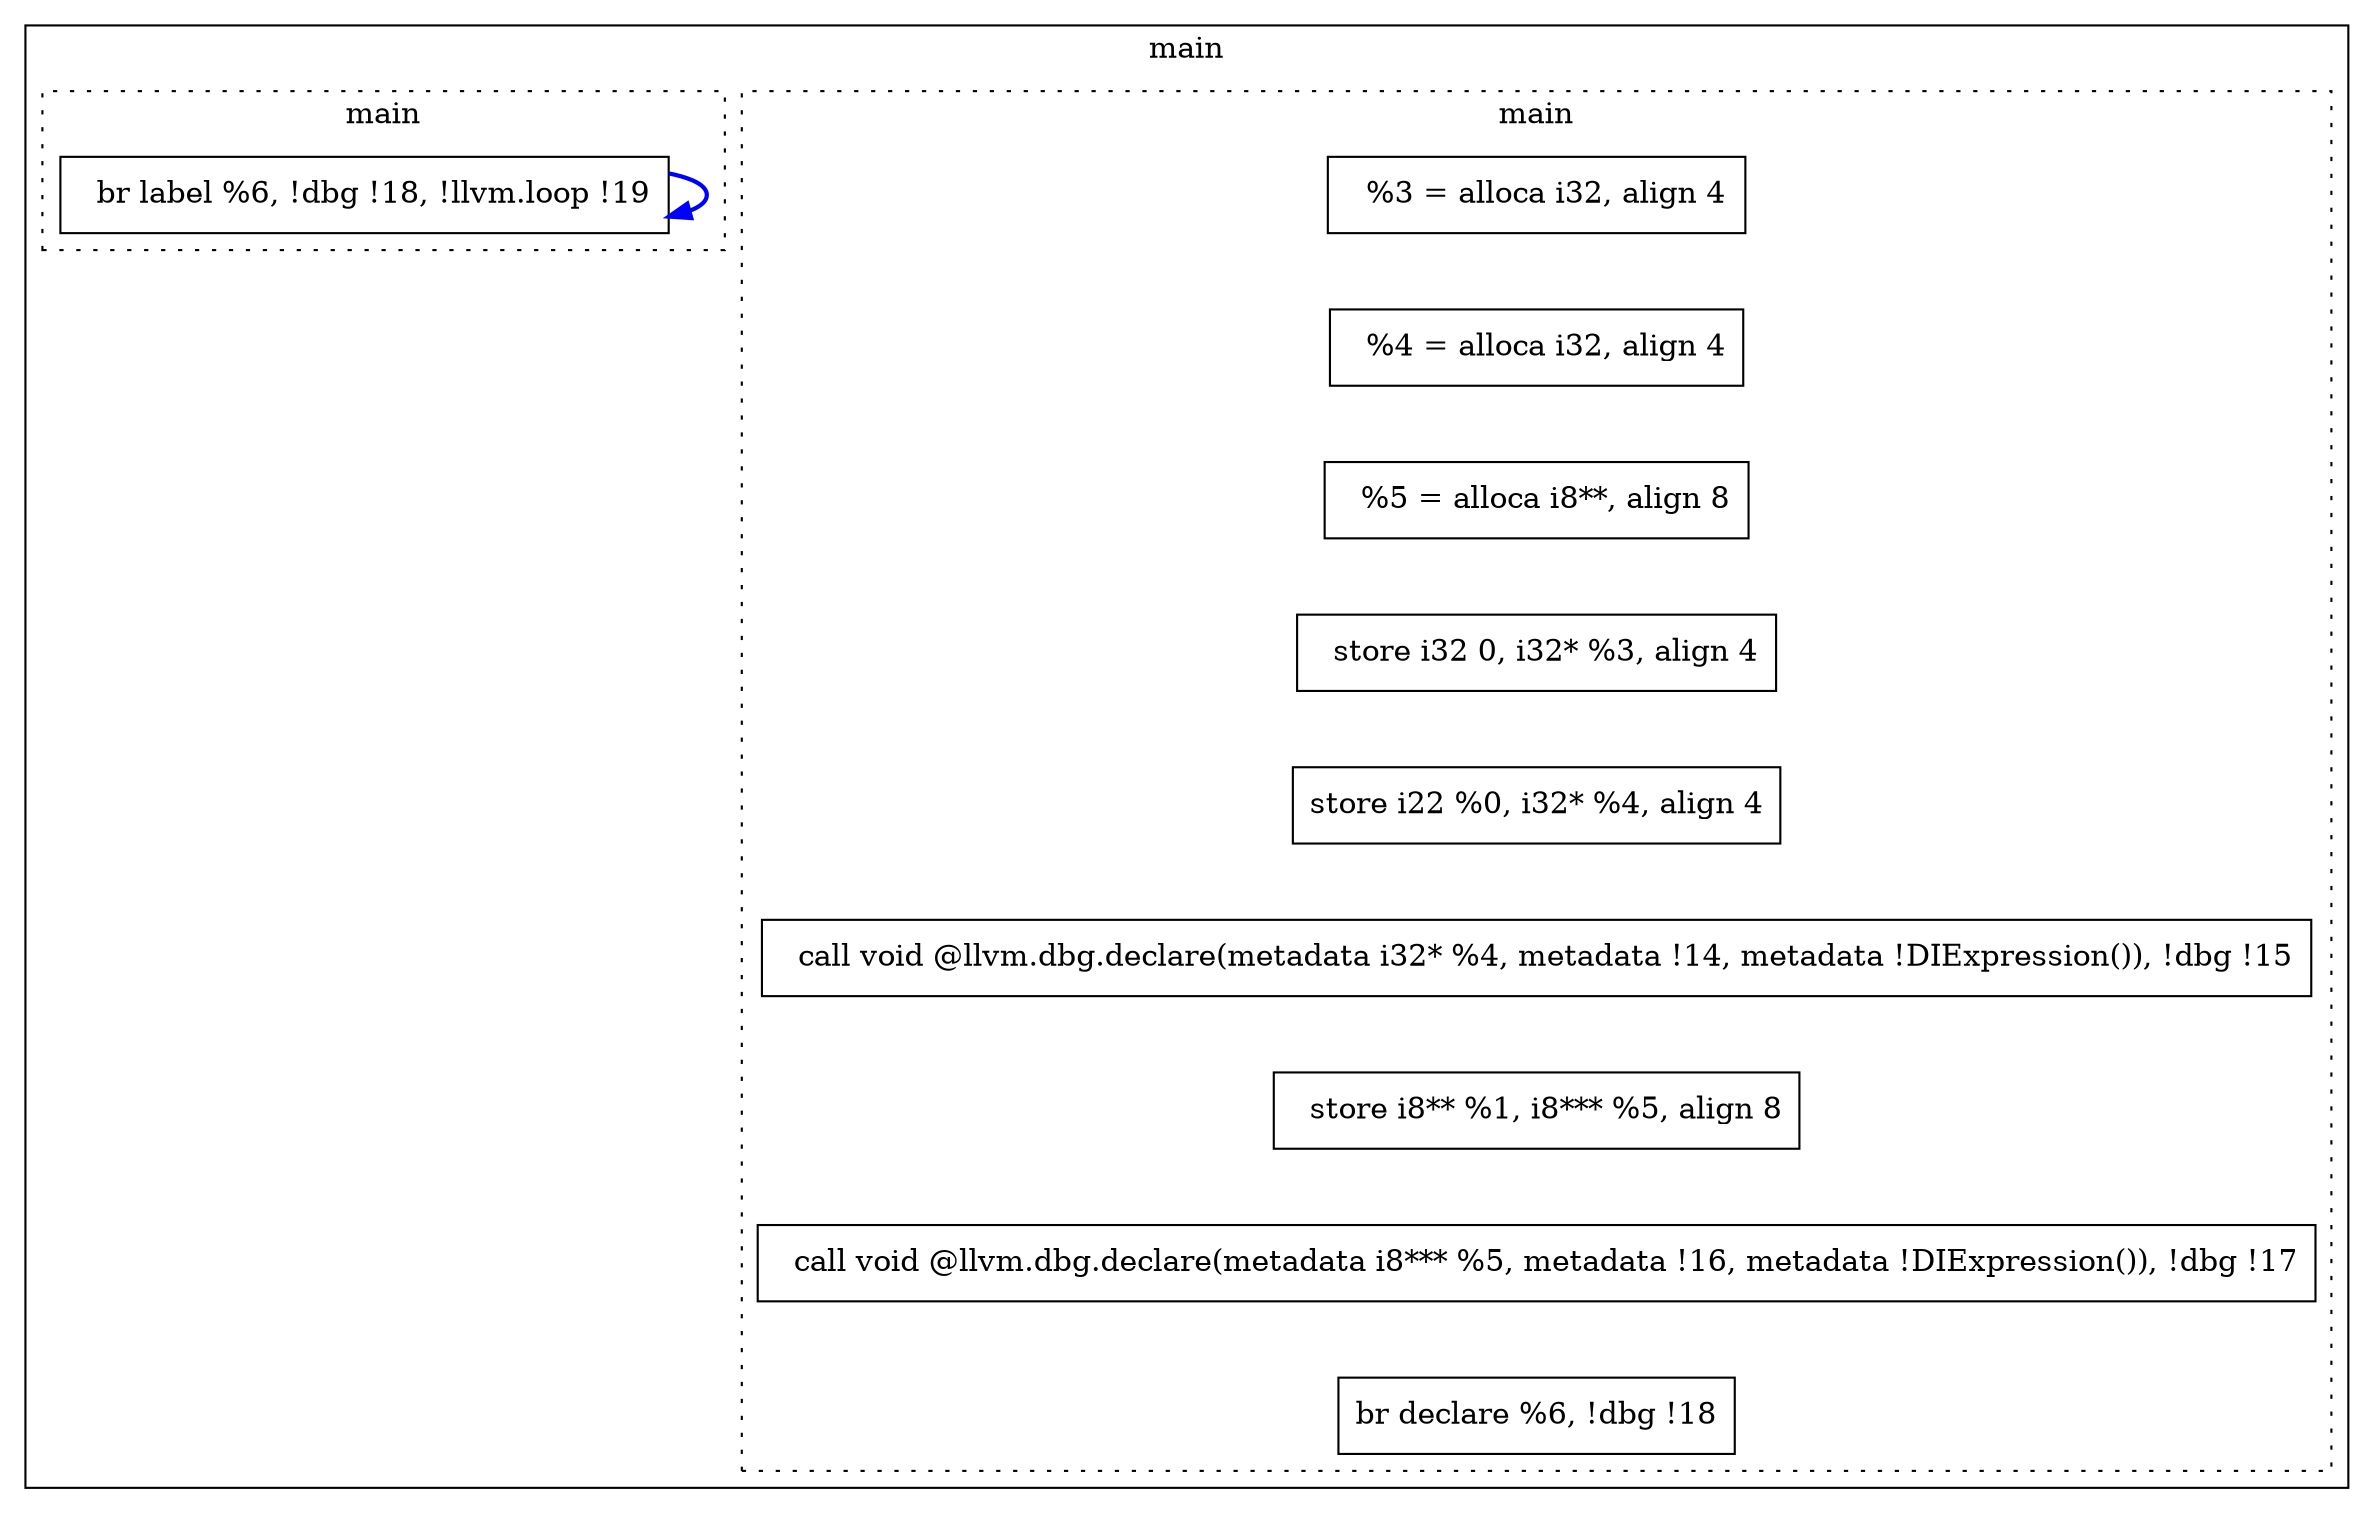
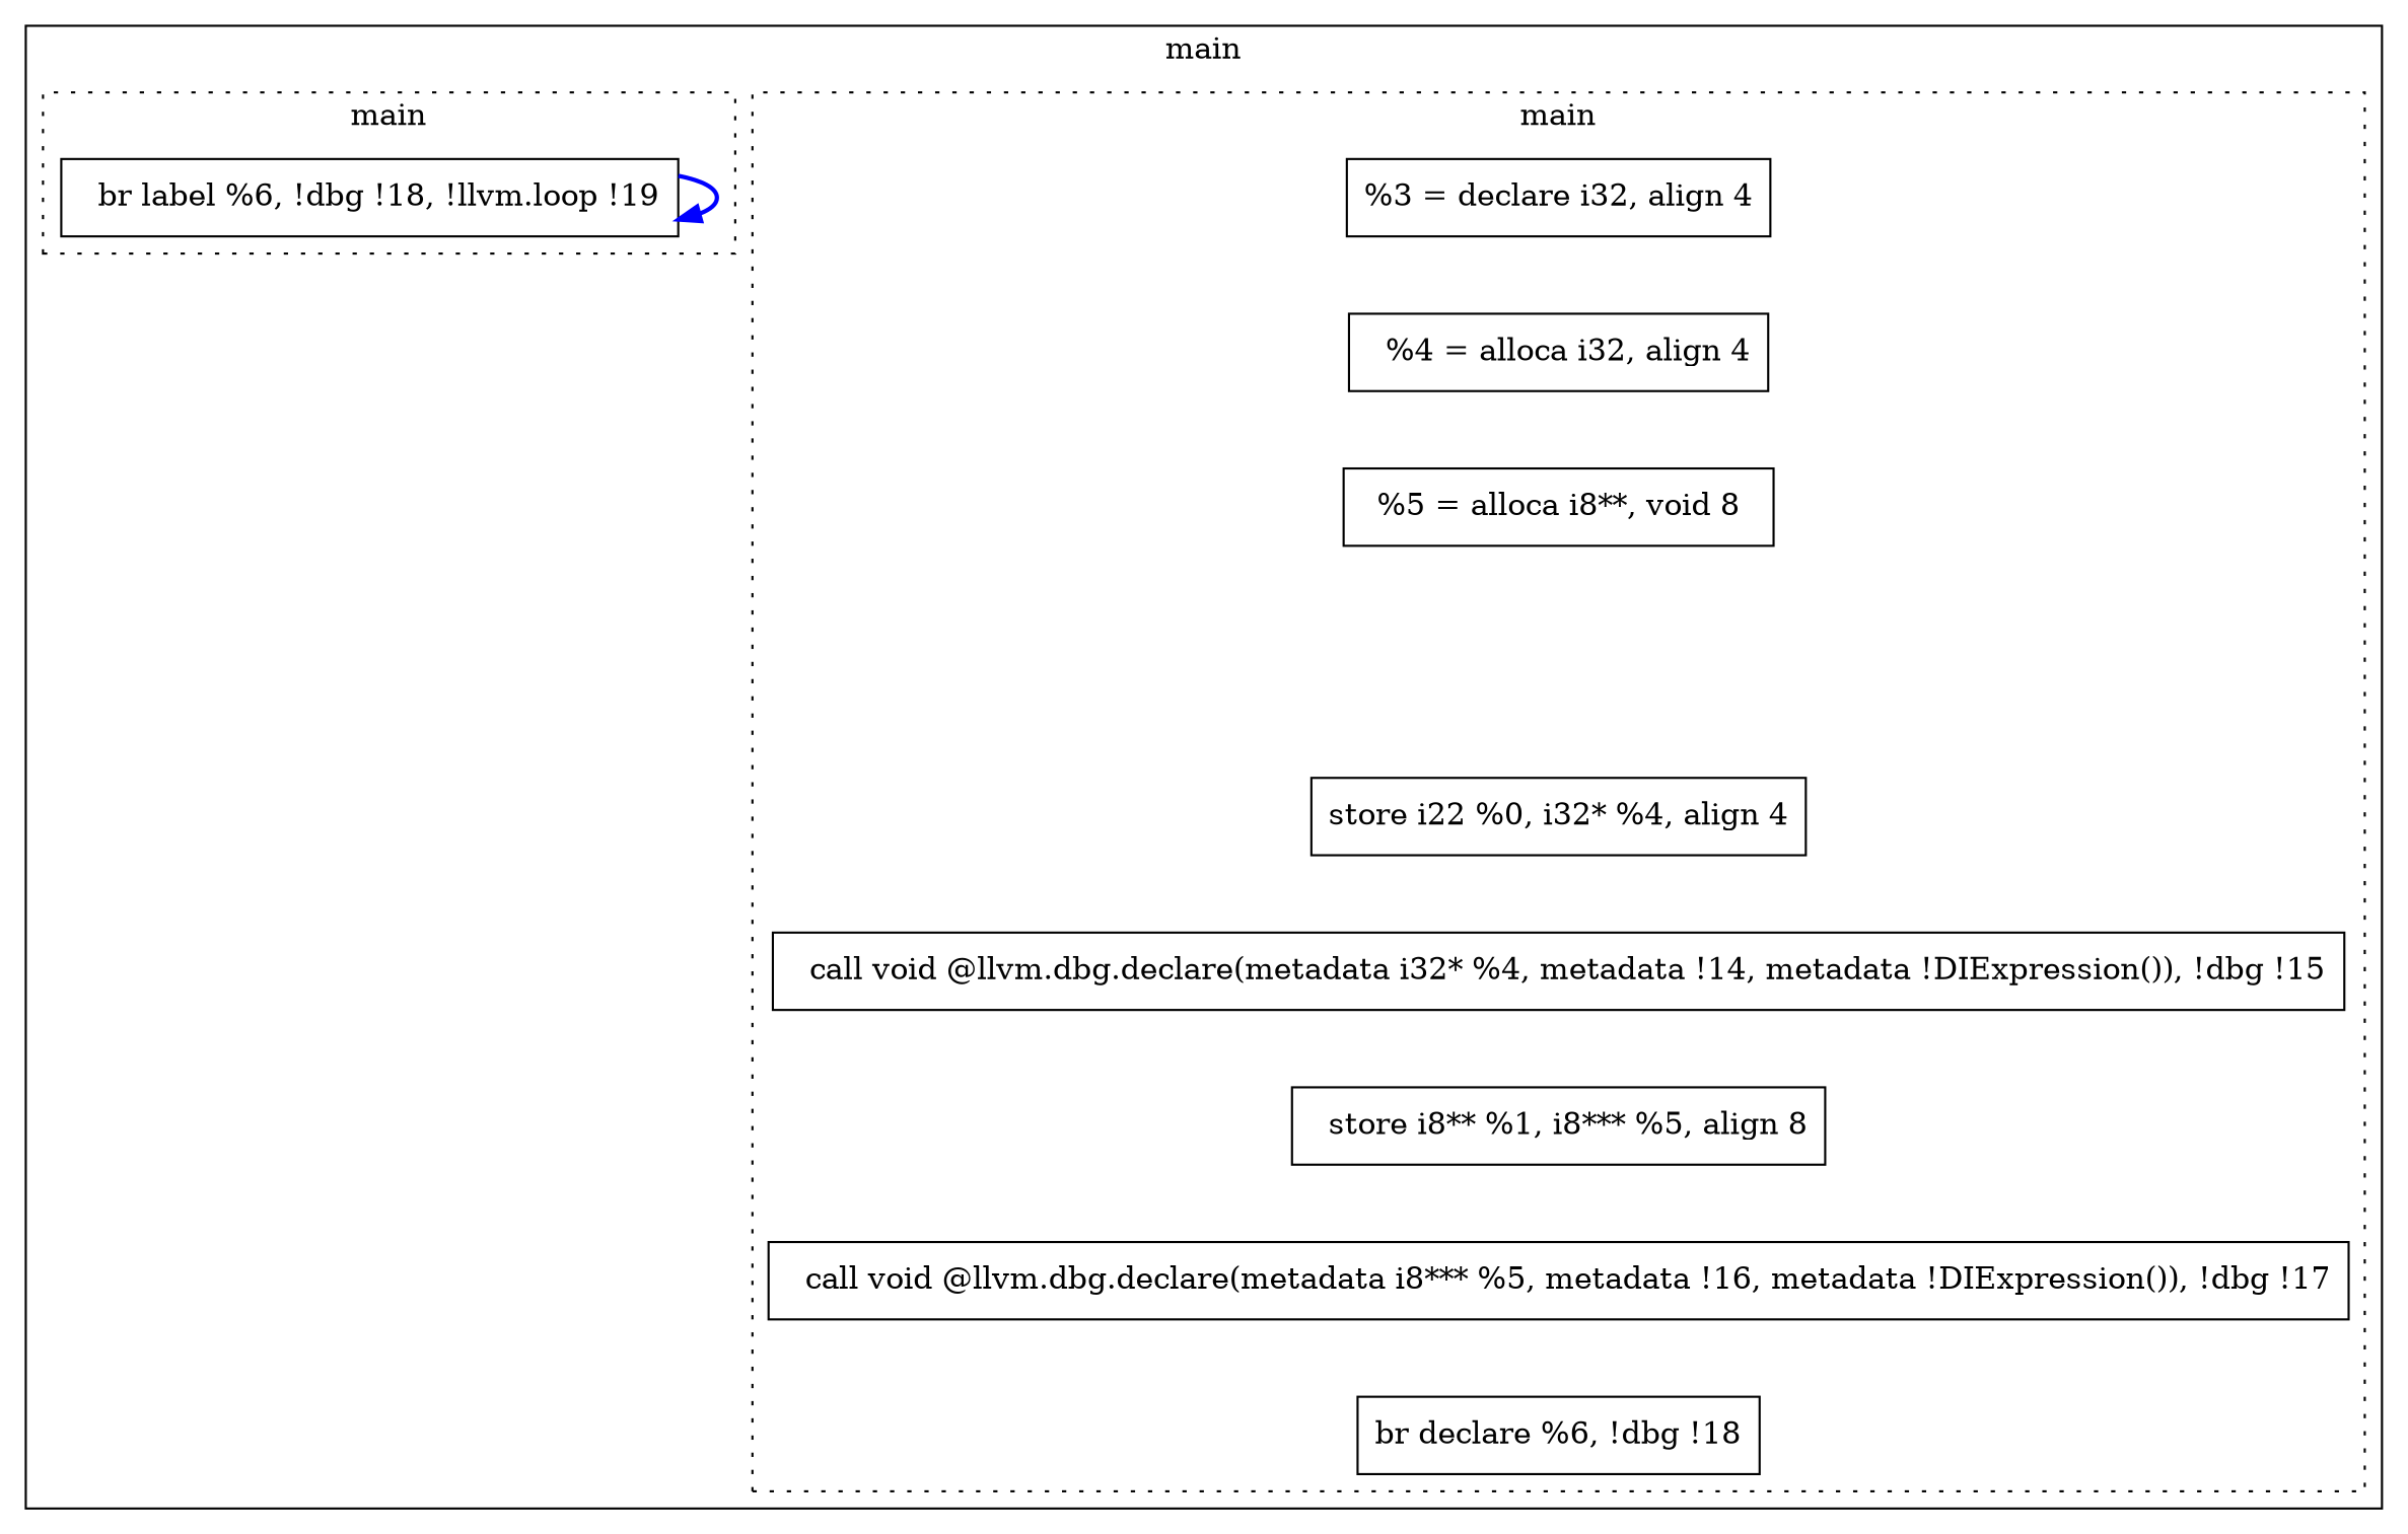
  digraph {
    compound=true
    node [shape=rectangle]
    edge [style=invis]
-   n1 [label="  %3 = alloca i32, align 4"]
+   n1 [label="%3 = declare i32, align 4"]
    n2 [label="  %4 = alloca i32, align 4"]
-   n3 [label="  %5 = alloca i8**, align 8"]
-   n4 [label="  store i32 0, i32* %3, align 4"]
+   n3 [label="%5 = alloca i8**, void 8"]
    n5 [label="store i22 %0, i32* %4, align 4"]
    n6 [label="  call void @llvm.dbg.declare(metadata i32* %4, metadata !14, metadata !DIExpression()), !dbg !15"]
    n7 [label="  store i8** %1, i8*** %5, align 8"]
    n8 [label="  call void @llvm.dbg.declare(metadata i8*** %5, metadata !16, metadata !DIExpression()), !dbg !17"]
    n9 [label="br declare %6, !dbg !18"]
    n10 [label="  br label %6, !dbg !18, !llvm.loop !19"]
    subgraph cluster_1 {
      label=main
      subgraph cluster_2 {
        label=main
        style=dotted
        n1
        n2
        n3
-       n4
        n5
        n6
        n7
        n8
        n9
      }
      subgraph cluster_3 {
        label=main
        style=dotted
        n10
      }
    }
    n1 -> n2
    n2 -> n3
-   n3 -> n4
-   n4 -> n5
    n5 -> n6
    n6 -> n7
    n7 -> n8
    n8 -> n9
    n10 -> n10 [color=blue minlen=2 penwidth=2 style=""]
  }
